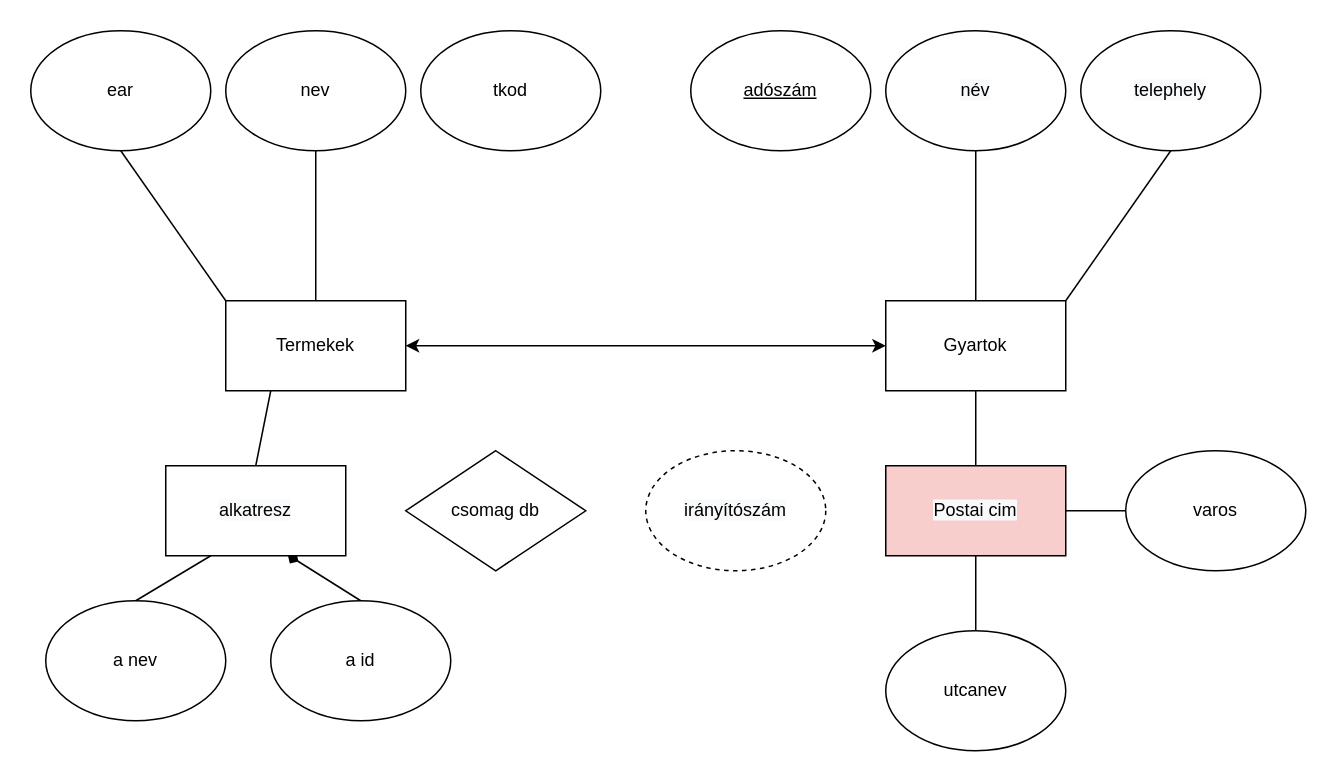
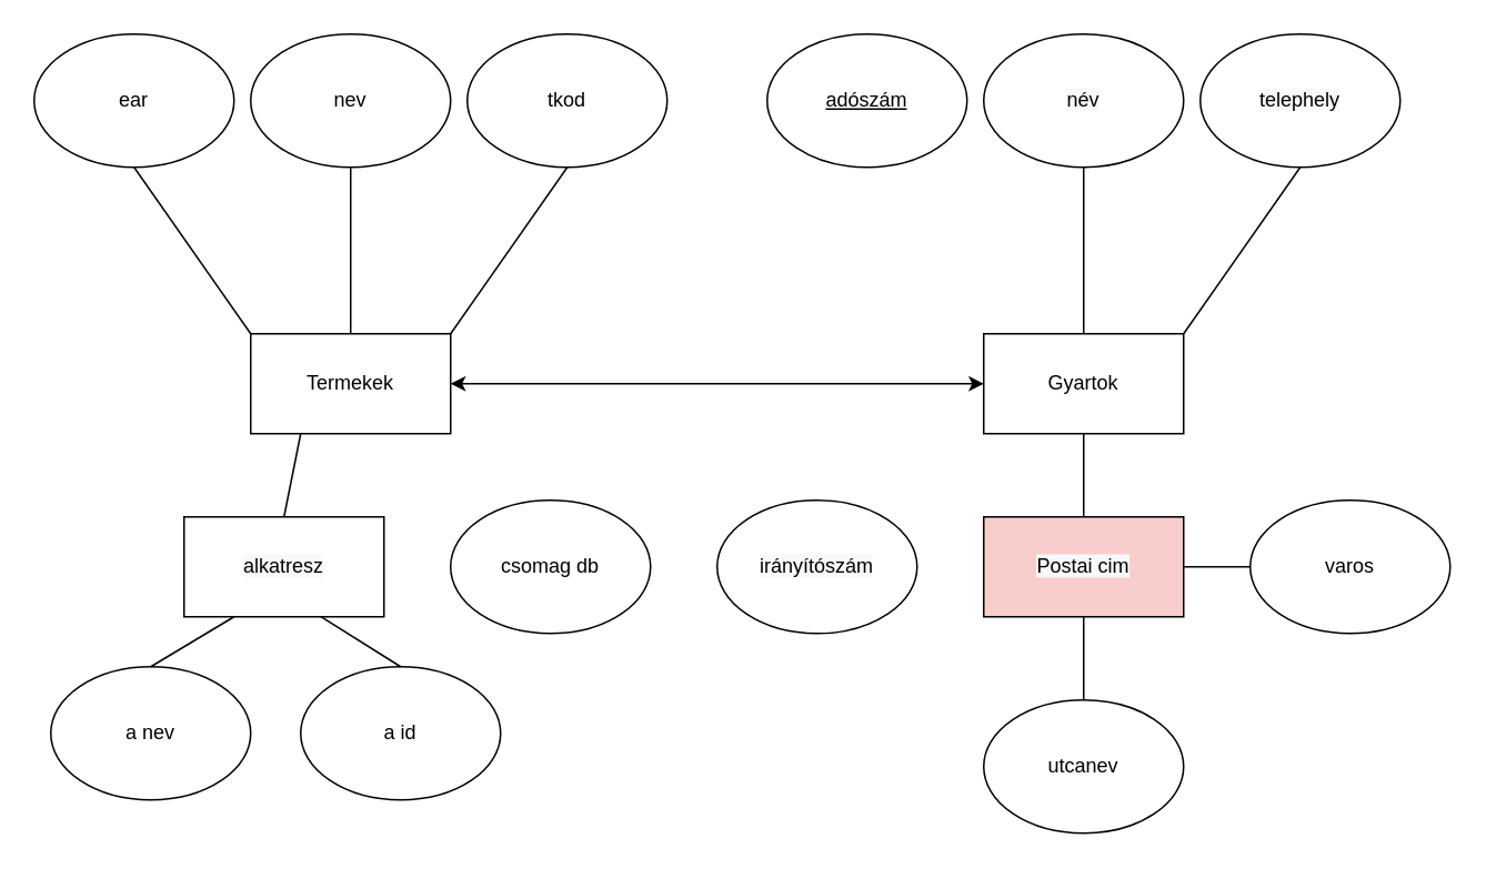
  <mxCell id="0" />
  <mxCell id="1" parent="0" />
  <mxCell id="2" value="Termekek" style="rounded=0;whiteSpace=wrap;html=1;" parent="1" vertex="1"><mxGeometry x="150" y="200" width="120" height="60" as="geometry" /></mxCell>
  <mxCell id="3" value="Gyartok" style="rounded=0;whiteSpace=wrap;html=1;" parent="1" vertex="1"><mxGeometry x="590" y="200" width="120" height="60" as="geometry" /></mxCell>
  <mxCell id="4" value="" style="endArrow=classic;startArrow=classic;html=1;exitX=1;exitY=0.5;exitDx=0;exitDy=0;entryX=0;entryY=0.5;entryDx=0;entryDy=0;" parent="1" source="2" target="3" edge="1"><mxGeometry width="50" height="50" relative="1" as="geometry"><mxPoint x="420" y="250" as="sourcePoint" /><mxPoint x="470" y="200" as="targetPoint" /></mxGeometry></mxCell>
+ <mxCell id="5" value="" style="endArrow=none;html=1;entryX=0.5;entryY=1;entryDx=0;entryDy=0;exitX=1;exitY=0;exitDx=0;exitDy=0;" edge="1" parent="1" source="2" target="13"><mxGeometry width="50" height="50" relative="1" as="geometry"><mxPoint x="420" y="250" as="sourcePoint" /><mxPoint x="310" y="100" as="targetPoint" /></mxGeometry></mxCell>
  <mxCell id="6" value="" style="endArrow=none;html=1;exitX=0.5;exitY=0;exitDx=0;exitDy=0;entryX=0.5;entryY=1;entryDx=0;entryDy=0;" edge="1" parent="1" source="2"><mxGeometry width="50" height="50" relative="1" as="geometry"><mxPoint x="420" y="250" as="sourcePoint" /><mxPoint x="210" y="100" as="targetPoint" /></mxGeometry></mxCell>
  <mxCell id="7" value="" style="endArrow=none;html=1;exitX=0.5;exitY=1;exitDx=0;exitDy=0;entryX=0;entryY=0;entryDx=0;entryDy=0;" edge="1" parent="1" source="11" target="2"><mxGeometry width="50" height="50" relative="1" as="geometry"><mxPoint x="110" y="100" as="sourcePoint" /><mxPoint x="470" y="200" as="targetPoint" /></mxGeometry></mxCell>
  <mxCell id="8" value="" style="endArrow=none;html=1;entryX=0.5;entryY=1;entryDx=0;entryDy=0;exitX=0.5;exitY=0;exitDx=0;exitDy=0;" edge="1" parent="1" source="3"><mxGeometry width="50" height="50" relative="1" as="geometry"><mxPoint x="420" y="250" as="sourcePoint" /><mxPoint x="650" y="100" as="targetPoint" /></mxGeometry></mxCell>
  <mxCell id="9" value="" style="endArrow=none;html=1;exitX=0.5;exitY=1;exitDx=0;exitDy=0;entryX=1;entryY=0;entryDx=0;entryDy=0;" edge="1" parent="1" source="16" target="3"><mxGeometry width="50" height="50" relative="1" as="geometry"><mxPoint x="750" y="100" as="sourcePoint" /><mxPoint x="470" y="200" as="targetPoint" /></mxGeometry></mxCell>
  <mxCell id="10" value="" style="endArrow=none;html=1;exitX=0.5;exitY=0;exitDx=0;exitDy=0;entryX=0.5;entryY=1;entryDx=0;entryDy=0;" edge="1" parent="1" source="29" target="3"><mxGeometry width="50" height="50" relative="1" as="geometry"><mxPoint x="650" y="300" as="sourcePoint" /><mxPoint x="470" y="200" as="targetPoint" /></mxGeometry></mxCell>
  <mxCell id="11" value="&lt;span&gt;ear&lt;/span&gt;" style="ellipse;whiteSpace=wrap;html=1;" vertex="1" parent="1"><mxGeometry x="20" y="20" width="120" height="80" as="geometry" /></mxCell>
  <mxCell id="12" value="nev" style="ellipse;whiteSpace=wrap;html=1;" vertex="1" parent="1"><mxGeometry x="150" y="20" width="120" height="80" as="geometry" /></mxCell>
  <mxCell id="13" value="tkod" style="ellipse;whiteSpace=wrap;html=1;" vertex="1" parent="1"><mxGeometry x="280" y="20" width="120" height="80" as="geometry" /></mxCell>
  <mxCell id="14" value="&lt;span&gt;&lt;u&gt;adószám&lt;/u&gt;&lt;/span&gt;" style="ellipse;whiteSpace=wrap;html=1;" vertex="1" parent="1"><mxGeometry x="460" y="20" width="120" height="80" as="geometry" /></mxCell>
  <mxCell id="15" value="&#10;&#10;&lt;span style=&quot;color: rgb(0, 0, 0); font-family: helvetica; font-size: 12px; font-style: normal; font-weight: 400; letter-spacing: normal; text-align: center; text-indent: 0px; text-transform: none; word-spacing: 0px; background-color: rgb(248, 249, 250); display: inline; float: none;&quot;&gt;név&lt;/span&gt;&#10;&#10;" style="ellipse;whiteSpace=wrap;html=1;" vertex="1" parent="1"><mxGeometry x="590" y="20" width="120" height="80" as="geometry" /></mxCell>
  <mxCell id="16" value="&#10;&#10;&lt;span style=&quot;color: rgb(0, 0, 0); font-family: helvetica; font-size: 12px; font-style: normal; font-weight: 400; letter-spacing: normal; text-align: center; text-indent: 0px; text-transform: none; word-spacing: 0px; background-color: rgb(248, 249, 250); display: inline; float: none;&quot;&gt;telephely&lt;/span&gt;&#10;&#10;" style="ellipse;whiteSpace=wrap;html=1;" vertex="1" parent="1"><mxGeometry x="720" y="20" width="120" height="80" as="geometry" /></mxCell>
- <mxCell id="17" value="&#10;&#10;&lt;span style=&quot;color: rgb(0, 0, 0); font-family: helvetica; font-size: 12px; font-style: normal; font-weight: 400; letter-spacing: normal; text-align: center; text-indent: 0px; text-transform: none; word-spacing: 0px; background-color: rgb(248, 249, 250); display: inline; float: none;&quot;&gt;irányítószám&lt;/span&gt;&#10;&#10;" style="ellipse;whiteSpace=wrap;html=1;dashed=1;" vertex="1" parent="1"><mxGeometry x="430" y="300" width="120" height="80" as="geometry" /></mxCell>
+ <mxCell id="17" value="&#10;&#10;&lt;span style=&quot;color: rgb(0, 0, 0); font-family: helvetica; font-size: 12px; font-style: normal; font-weight: 400; letter-spacing: normal; text-align: center; text-indent: 0px; text-transform: none; word-spacing: 0px; background-color: rgb(248, 249, 250); display: inline; float: none;&quot;&gt;irányítószám&lt;/span&gt;&#10;&#10;" style="ellipse;whiteSpace=wrap;html=1;" vertex="1" parent="1"><mxGeometry x="430" y="300" width="120" height="80" as="geometry" /></mxCell>
  <mxCell id="18" value="utcanev" style="ellipse;whiteSpace=wrap;html=1;" vertex="1" parent="1"><mxGeometry x="590" y="420" width="120" height="80" as="geometry" /></mxCell>
  <mxCell id="19" value="" style="endArrow=none;html=1;exitX=0.5;exitY=0;exitDx=0;exitDy=0;entryX=0.5;entryY=1;entryDx=0;entryDy=0;" edge="1" parent="1" source="18" target="29"><mxGeometry width="50" height="50" relative="1" as="geometry"><mxPoint x="420" y="250" as="sourcePoint" /><mxPoint x="650" y="380" as="targetPoint" /></mxGeometry></mxCell>
  <mxCell id="20" value="varos" style="ellipse;whiteSpace=wrap;html=1;" vertex="1" parent="1"><mxGeometry x="750" y="300" width="120" height="80" as="geometry" /></mxCell>
  <mxCell id="21" value="" style="endArrow=none;html=1;exitX=0;exitY=0.5;exitDx=0;exitDy=0;entryX=1;entryY=0.5;entryDx=0;entryDy=0;" edge="1" parent="1" source="20" target="29"><mxGeometry width="50" height="50" relative="1" as="geometry"><mxPoint x="420" y="250" as="sourcePoint" /><mxPoint x="690" y="340" as="targetPoint" /></mxGeometry></mxCell>
- <mxCell id="22" value="csomag db" style="rhombus;whiteSpace=wrap;html=1;" vertex="1" parent="1"><mxGeometry x="270" y="300" width="120" height="80" as="geometry" /></mxCell>
+ <mxCell id="22" value="csomag db" style="ellipse;whiteSpace=wrap;html=1;" vertex="1" parent="1"><mxGeometry x="270" y="300" width="120" height="80" as="geometry" /></mxCell>
  <mxCell id="23" value="a nev" style="ellipse;whiteSpace=wrap;html=1;" vertex="1" parent="1"><mxGeometry y="400" width="120" height="80" as="geometry" x="30" /></mxCell>
  <mxCell id="24" value="a id" style="ellipse;whiteSpace=wrap;html=1;" vertex="1" parent="1"><mxGeometry x="180" y="400" width="120" height="80" as="geometry" /></mxCell>
  <mxCell id="25" value="" style="endArrow=none;html=1;exitX=0.5;exitY=0;exitDx=0;exitDy=0;entryX=0.25;entryY=1;entryDx=0;entryDy=0;" edge="1" parent="1" source="23" target="28"><mxGeometry width="50" height="50" relative="1" as="geometry"><mxPoint x="420" y="250" as="sourcePoint" /><mxPoint x="141.716" y="368.284" as="targetPoint" /></mxGeometry></mxCell>
- <mxCell id="26" value="" style="endArrow=diamond;html=1;exitX=0.5;exitY=0;exitDx=0;exitDy=0;entryX=0.678;entryY=0.99;entryDx=0;entryDy=0;entryPerimeter=0;" edge="1" parent="1" source="24" target="28"><mxGeometry width="50" height="50" relative="1" as="geometry"><mxPoint x="420" y="250" as="sourcePoint" /><mxPoint x="198.284" y="368.284" as="targetPoint" /></mxGeometry></mxCell>
+ <mxCell id="26" value="" style="endArrow=none;html=1;exitX=0.5;exitY=0;exitDx=0;exitDy=0;entryX=0.678;entryY=0.99;entryDx=0;entryDy=0;entryPerimeter=0;" edge="1" parent="1" source="24" target="28"><mxGeometry width="50" height="50" relative="1" as="geometry"><mxPoint x="420" y="250" as="sourcePoint" /><mxPoint x="198.284" y="368.284" as="targetPoint" /></mxGeometry></mxCell>
  <mxCell id="27" value="" style="endArrow=none;html=1;entryX=0.25;entryY=1;entryDx=0;entryDy=0;exitX=0.5;exitY=0;exitDx=0;exitDy=0;" edge="1" parent="1" source="28" target="2"><mxGeometry width="50" height="50" relative="1" as="geometry"><mxPoint x="170" y="300" as="sourcePoint" /><mxPoint x="470" y="200" as="targetPoint" /></mxGeometry></mxCell>
  <mxCell id="28" value="&#10;&#10;&lt;span style=&quot;color: rgb(0, 0, 0); font-family: helvetica; font-size: 12px; font-style: normal; font-weight: 400; letter-spacing: normal; text-align: center; text-indent: 0px; text-transform: none; word-spacing: 0px; background-color: rgb(248, 249, 250); display: inline; float: none;&quot;&gt;alkatresz&lt;/span&gt;&#10;&#10;" style="rounded=0;whiteSpace=wrap;html=1;" vertex="1" parent="1"><mxGeometry x="110" y="310" width="120" height="60" as="geometry" /></mxCell>
  <mxCell id="29" value="&#10;&#10;&lt;span style=&quot;color: rgb(0, 0, 0); font-family: helvetica; font-size: 12px; font-style: normal; font-weight: 400; letter-spacing: normal; text-align: center; text-indent: 0px; text-transform: none; word-spacing: 0px; background-color: rgb(248, 249, 250); display: inline; float: none;&quot;&gt;Postai cim&lt;/span&gt;&#10;&#10;" style="rounded=0;whiteSpace=wrap;html=1;fillColor=#f8cecc;" vertex="1" parent="1"><mxGeometry x="590" y="310" width="120" height="60" as="geometry" /></mxCell>
